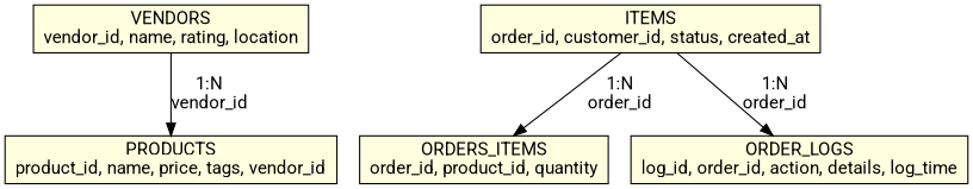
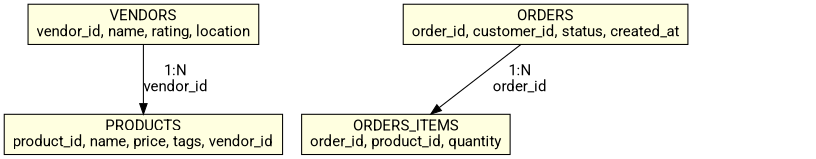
  digraph {
    fontname=Roboto
    node [fillcolor=lightyellow fontname=Roboto shape=rectangle style=filled]
    edge [fontname=Roboto]
    n1 [label="VENDORS\nvendor_id, name, rating, location"]
    n2 [label="PRODUCTS\nproduct_id, name, price, tags, vendor_id"]
-   n3 [label="ITEMS\norder_id, customer_id, status, created_at"]
+   n3 [label="ORDERS\norder_id, customer_id, status, created_at"]
    n4 [label="ORDERS_ITEMS\norder_id, product_id, quantity"]
-   n5 [label="ORDER_LOGS\nlog_id, order_id, action, details, log_time"]
    n1 -> n2 [label="1:N\nvendor_id"]
    n3 -> n4 [label="1:N\norder_id"]
-   n3 -> n5 [label="1:N\norder_id"]
  }
